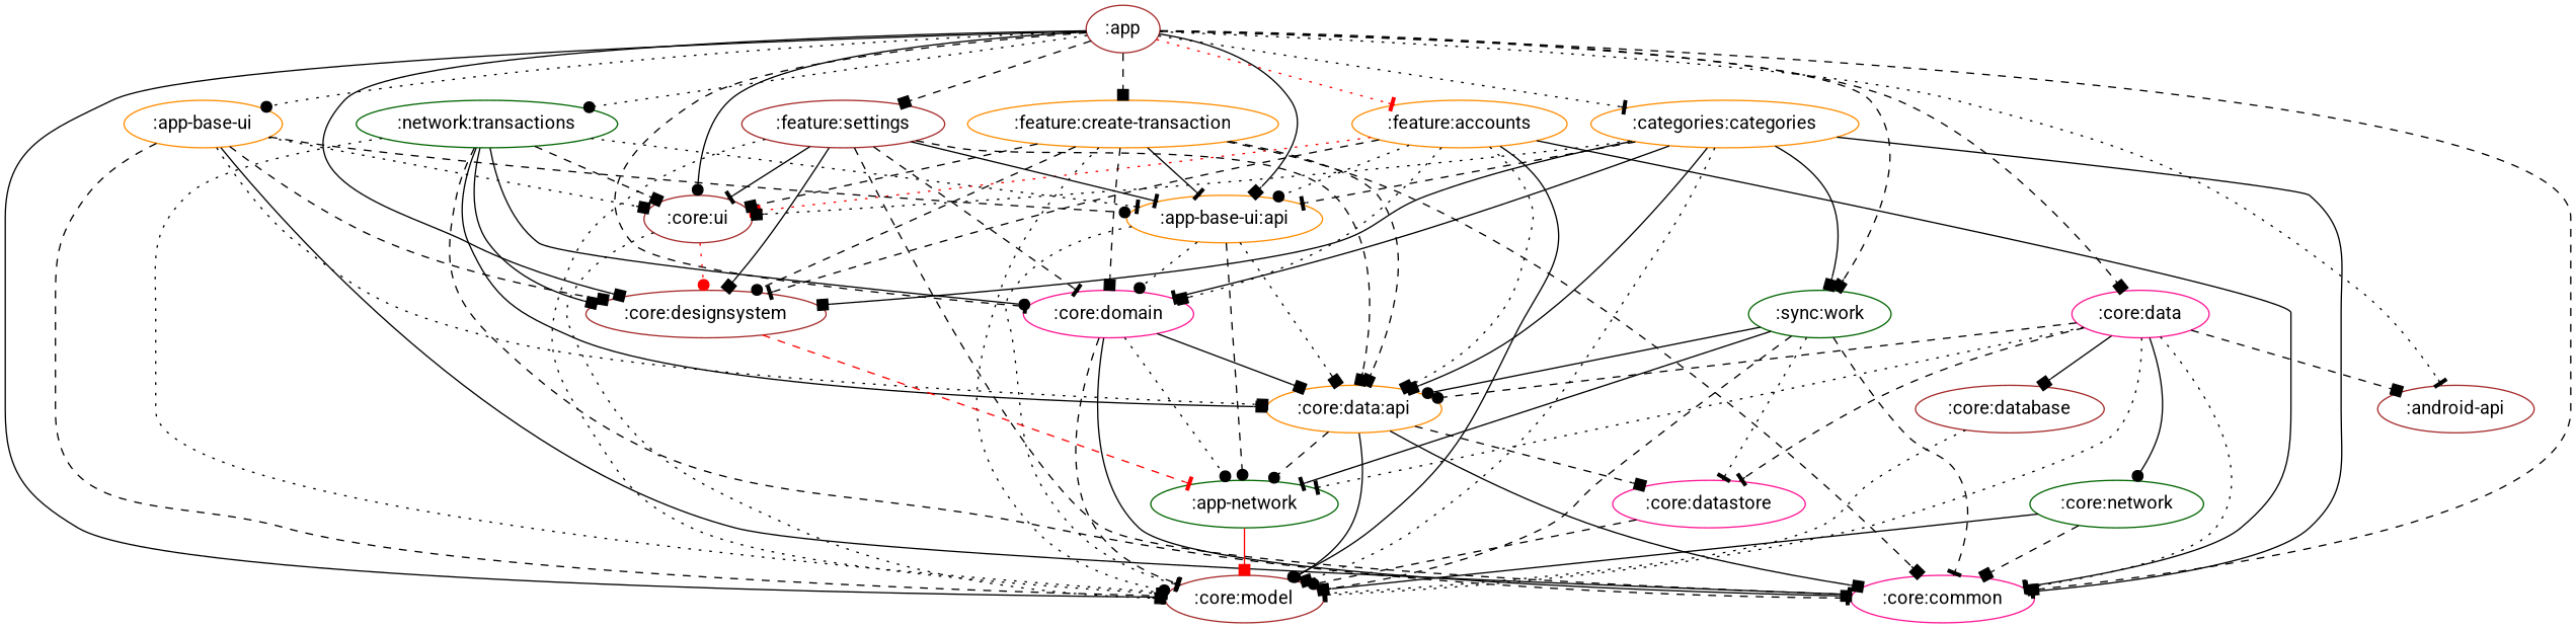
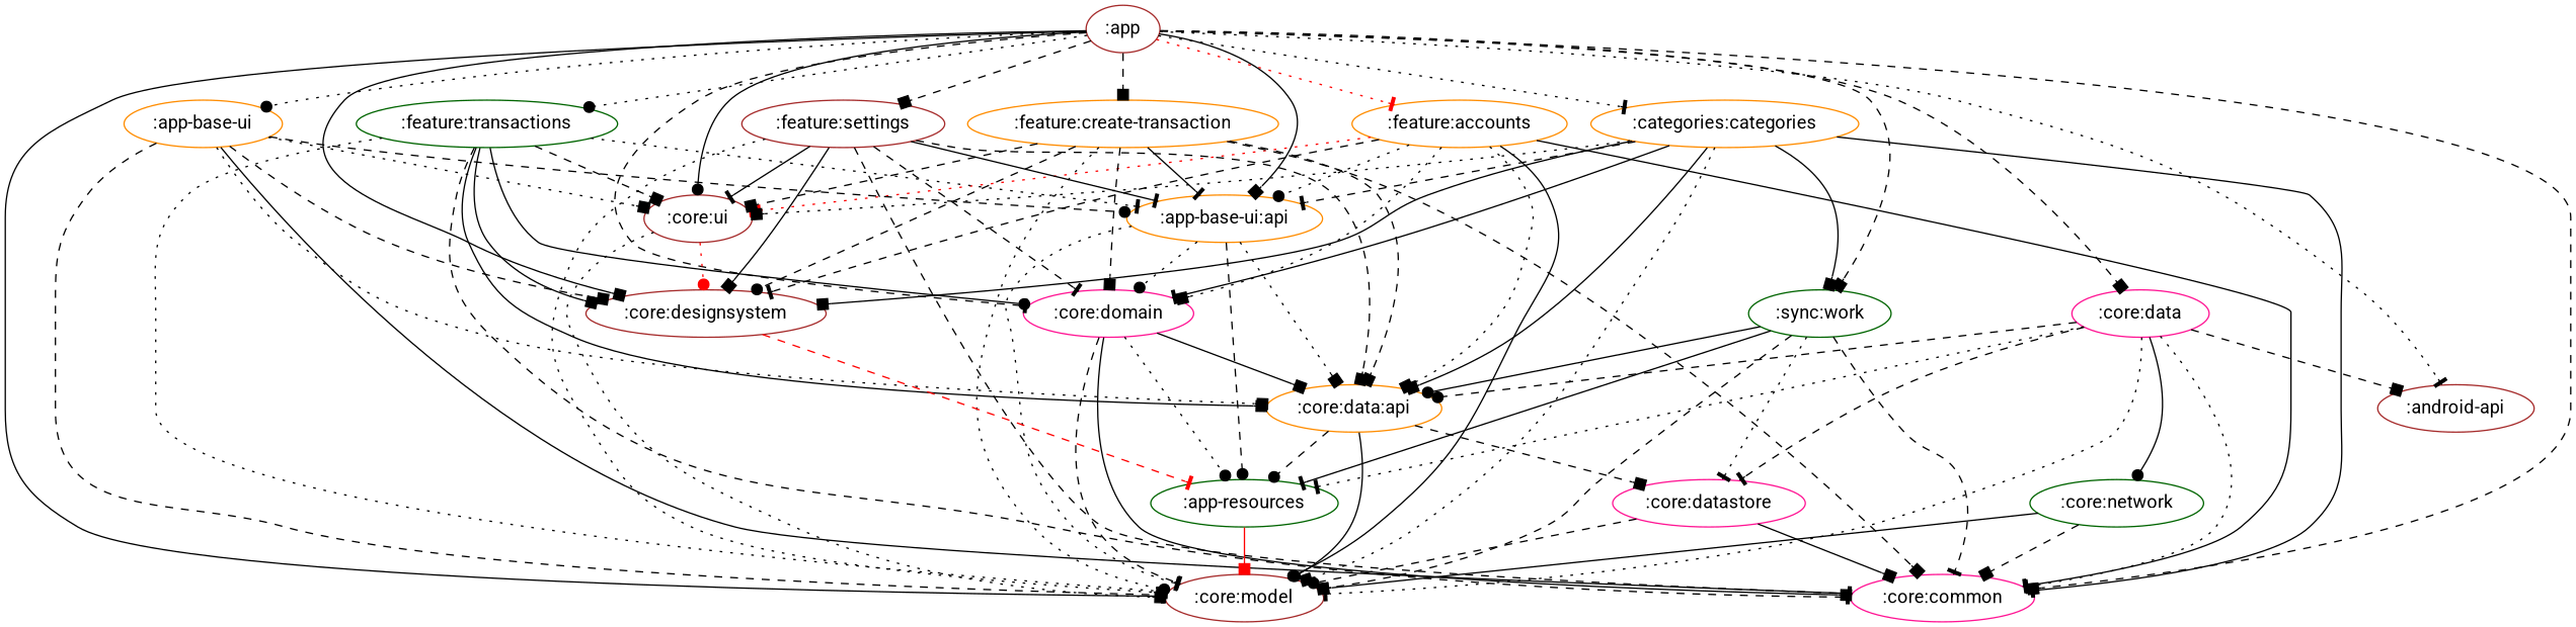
  digraph {
    fontname=Roboto
    node [color=brown fontname=Roboto]
    edge [arrowhead=box fontname=Roboto style=dashed]
    ":feature:accounts" [color=darkorange]
    ":app"
-   ":feature:transactions" [color=darkgreen label=":network:transactions"]
+   ":feature:transactions" [color=darkgreen]
    n4 [color=darkorange label=":categories:categories"]
    ":feature:settings"
    ":feature:create-transaction" [color=darkorange]
    ":android-api"
    ":app-base-ui" [color=darkorange]
    ":app-base-ui:api" [color=darkorange]
    ":core:common" [color=deeppink]
    ":core:data" [color=deeppink]
    ":core:model"
    ":core:designsystem"
    ":core:ui"
    ":core:domain" [color=deeppink]
    ":sync:work" [color=darkgreen]
    ":core:data:api" [color=darkorange]
-   ":app-resources" [color=darkgreen label=":app-network"]
-   ":core:database"
+   ":app-resources" [color=darkgreen]
    ":core:datastore" [color=deeppink]
    ":core:network" [color=darkgreen]
    ":feature:accounts" -> ":app-base-ui:api" [arrowhead=dot style=dotted]
    ":feature:accounts" -> ":core:common" [arrowhead=tee style=solid]
    ":feature:accounts" -> ":core:model" [arrowhead=dot style=solid]
    ":feature:accounts" -> ":core:designsystem" [arrowhead=tee]
    ":feature:accounts" -> ":core:ui" [color=red style=dotted]
    ":feature:accounts" -> ":core:domain" [style=dotted]
    ":feature:accounts" -> ":core:data:api" [style=dotted]
    ":app" -> ":feature:accounts" [arrowhead=tee color=red style=dotted]
    ":app" -> ":feature:transactions" [arrowhead=dot style=dotted]
    ":app" -> n4 [arrowhead=tee style=dotted]
    ":app" -> ":feature:settings"
    ":app" -> ":feature:create-transaction"
    ":app" -> ":android-api" [arrowhead=tee style=dotted]
    ":app" -> ":app-base-ui" [arrowhead=dot style=dotted]
    ":app" -> ":app-base-ui:api" [style=solid]
    ":app" -> ":core:common"
    ":app" -> ":core:data"
    ":app" -> ":core:model" [arrowhead=tee style=solid]
    ":app" -> ":core:designsystem" [style=solid]
    ":app" -> ":core:ui" [arrowhead=dot style=solid]
    ":app" -> ":core:domain" [arrowhead=tee]
    ":app" -> ":sync:work"
    ":feature:transactions" -> ":app-base-ui:api" [arrowhead=tee style=dotted]
    ":feature:transactions" -> ":core:common" [arrowhead=tee]
    ":feature:transactions" -> ":core:model" [arrowhead=tee style=dotted]
    ":feature:transactions" -> ":core:designsystem" [style=solid]
    ":feature:transactions" -> ":core:ui"
    ":feature:transactions" -> ":core:domain" [arrowhead=dot style=solid]
    ":feature:transactions" -> ":core:data:api" [style=solid]
    n4 -> ":app-base-ui:api" [arrowhead=tee]
    n4 -> ":core:common" [arrowhead=tee style=solid]
    n4 -> ":core:model" [style=dotted]
    n4 -> ":core:designsystem" [style=solid]
    n4 -> ":core:ui" [style=dotted]
    n4 -> ":core:domain" [arrowhead=tee style=solid]
    n4 -> ":sync:work" [style=solid]
    n4 -> ":core:data:api" [style=solid]
    ":feature:settings" -> ":app-base-ui:api" [arrowhead=tee style=solid]
    ":feature:settings" -> ":core:common" [arrowhead=tee]
    ":feature:settings" -> ":core:model" [style=dotted]
    ":feature:settings" -> ":core:designsystem" [style=solid]
    ":feature:settings" -> ":core:ui" [arrowhead=tee style=solid]
    ":feature:settings" -> ":core:domain" [arrowhead=tee]
    ":feature:settings" -> ":core:data:api"
    ":feature:create-transaction" -> ":app-base-ui:api" [arrowhead=tee style=solid]
    ":feature:create-transaction" -> ":core:common"
    ":feature:create-transaction" -> ":core:model" [arrowhead=dot style=dotted]
    ":feature:create-transaction" -> ":core:designsystem" [arrowhead=dot]
    ":feature:create-transaction" -> ":core:ui"
    ":feature:create-transaction" -> ":core:domain"
    ":feature:create-transaction" -> ":core:data:api"
    ":app-base-ui" -> ":app-base-ui:api" [arrowhead=dot]
    ":app-base-ui" -> ":core:common" [arrowhead=tee style=solid]
    ":app-base-ui" -> ":core:model" [arrowhead=tee]
    ":app-base-ui" -> ":core:designsystem"
    ":app-base-ui" -> ":core:ui" [style=dotted]
    ":app-base-ui" -> ":core:data:api" [style=dotted]
    ":app-base-ui:api" -> ":core:model" [arrowhead=tee style=dotted]
    ":app-base-ui:api" -> ":core:domain" [arrowhead=dot style=dotted]
    ":app-base-ui:api" -> ":core:data:api" [style=dotted]
    ":app-base-ui:api" -> ":app-resources" [arrowhead=dot]
    ":core:data" -> ":android-api"
    ":core:data" -> ":core:common" [arrowhead=tee style=dotted]
    ":core:data" -> ":core:model" [arrowhead=tee style=dotted]
    ":core:data" -> ":core:data:api" [arrowhead=dot]
    ":core:data" -> ":app-resources" [arrowhead=tee style=dotted]
-   ":core:data" -> ":core:database" [style=solid]
    ":core:data" -> ":core:datastore" [arrowhead=tee]
    ":core:data" -> ":core:network" [arrowhead=dot style=solid]
    ":core:designsystem" -> ":app-resources" [arrowhead=tee color=red]
    ":core:ui" -> ":core:model" [style=dotted]
    ":core:ui" -> ":core:designsystem" [arrowhead=dot color=red style=dotted]
    ":core:domain" -> ":core:common" [style=solid]
    ":core:domain" -> ":core:model" [arrowhead=tee]
    ":core:domain" -> ":core:data:api" [style=solid]
    ":core:domain" -> ":app-resources" [arrowhead=dot style=dotted]
    ":sync:work" -> ":core:common" [arrowhead=tee]
    ":sync:work" -> ":core:model"
    ":sync:work" -> ":core:data:api" [arrowhead=dot style=solid]
    ":sync:work" -> ":app-resources" [arrowhead=tee style=solid]
    ":sync:work" -> ":core:datastore" [arrowhead=tee style=dotted]
    ":core:data:api" -> ":core:model" [arrowhead=dot style=solid]
    ":core:data:api" -> ":app-resources" [arrowhead=dot]
    ":core:data:api" -> ":core:datastore"
    ":app-resources" -> ":core:model" [color=red style=solid]
-   ":core:database" -> ":core:model" [arrowhead=tee style=dotted]
-   ":core:data:api" -> ":core:common" [style=solid]
+   ":core:datastore" -> ":core:common" [style=solid]
    ":core:datastore" -> ":core:model" [arrowhead=dot]
    ":core:network" -> ":core:common"
    ":core:network" -> ":core:model" [style=solid]
  }
